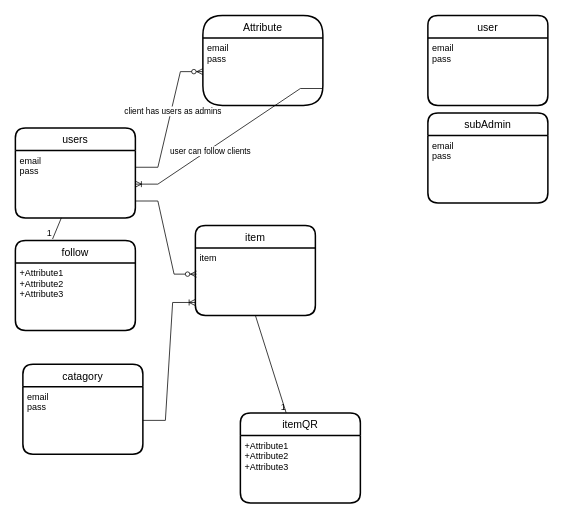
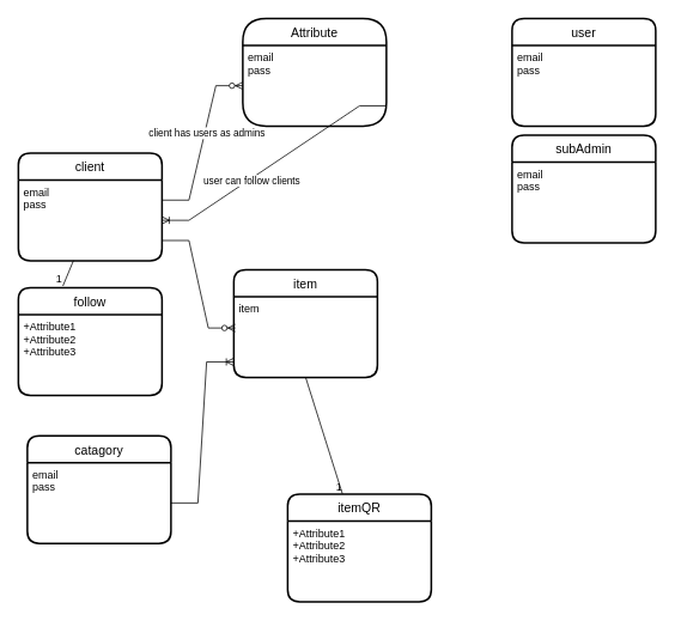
  <mxCell id="0" />
  <mxCell id="1" parent="0" />
  <mxCell id="2" value="Attribute" style="swimlane;childLayout=stackLayout;horizontal=1;startSize=30;horizontalStack=0;rounded=1;fontSize=14;fontStyle=0;strokeWidth=2;resizeParent=0;resizeLast=1;shadow=0;dashed=0;align=center;arcSize=29;" vertex="1" parent="1"><mxGeometry x="270" y="20" width="160" height="120" as="geometry" /></mxCell>
  <mxCell id="3" value="email&#10;pass&#10;" style="align=left;strokeColor=none;fillColor=none;spacingLeft=4;fontSize=12;verticalAlign=top;resizable=0;rotatable=0;part=1;" vertex="1" parent="2"><mxGeometry y="30" width="160" height="90" as="geometry" /></mxCell>
  <mxCell id="4" value="user" style="swimlane;childLayout=stackLayout;horizontal=1;startSize=30;horizontalStack=0;rounded=1;fontSize=14;fontStyle=0;strokeWidth=2;resizeParent=0;resizeLast=1;shadow=0;dashed=0;align=center;" vertex="1" parent="1"><mxGeometry x="570" y="20" width="160" height="120" as="geometry" /></mxCell>
  <mxCell id="5" value="email&#10;pass&#10;" style="align=left;strokeColor=none;fillColor=none;spacingLeft=4;fontSize=12;verticalAlign=top;resizable=0;rotatable=0;part=1;" vertex="1" parent="4"><mxGeometry y="30" width="160" height="90" as="geometry" /></mxCell>
- <mxCell id="6" value="users" style="swimlane;childLayout=stackLayout;horizontal=1;startSize=30;horizontalStack=0;rounded=1;fontSize=14;fontStyle=0;strokeWidth=2;resizeParent=0;resizeLast=1;shadow=0;dashed=0;align=center;" vertex="1" parent="1"><mxGeometry x="20" y="170" width="160" height="120" as="geometry" /></mxCell>
+ <mxCell id="6" value="client" style="swimlane;childLayout=stackLayout;horizontal=1;startSize=30;horizontalStack=0;rounded=1;fontSize=14;fontStyle=0;strokeWidth=2;resizeParent=0;resizeLast=1;shadow=0;dashed=0;align=center;" vertex="1" parent="1"><mxGeometry x="20" y="170" width="160" height="120" as="geometry" /></mxCell>
  <mxCell id="7" value="email&#10;pass&#10;" style="align=left;strokeColor=none;fillColor=none;spacingLeft=4;fontSize=12;verticalAlign=top;resizable=0;rotatable=0;part=1;" vertex="1" parent="6"><mxGeometry y="30" width="160" height="90" as="geometry" /></mxCell>
  <mxCell id="8" value="item" style="swimlane;childLayout=stackLayout;horizontal=1;startSize=30;horizontalStack=0;rounded=1;fontSize=14;fontStyle=0;strokeWidth=2;resizeParent=0;resizeLast=1;shadow=0;dashed=0;align=center;" vertex="1" parent="1"><mxGeometry x="260" y="300" width="160" height="120" as="geometry" /></mxCell>
  <mxCell id="9" value="item" style="align=left;strokeColor=none;fillColor=none;spacingLeft=4;fontSize=12;verticalAlign=top;resizable=0;rotatable=0;part=1;" vertex="1" parent="8"><mxGeometry y="30" width="160" height="90" as="geometry" /></mxCell>
  <mxCell id="10" value="catagory" style="swimlane;childLayout=stackLayout;horizontal=1;startSize=30;horizontalStack=0;rounded=1;fontSize=14;fontStyle=0;strokeWidth=2;resizeParent=0;resizeLast=1;shadow=0;dashed=0;align=center;" vertex="1" parent="1"><mxGeometry x="30" y="485" width="160" height="120" as="geometry" /></mxCell>
  <mxCell id="11" value="email&#10;pass&#10;" style="align=left;strokeColor=none;fillColor=none;spacingLeft=4;fontSize=12;verticalAlign=top;resizable=0;rotatable=0;part=1;" vertex="1" parent="10"><mxGeometry y="30" width="160" height="90" as="geometry" /></mxCell>
  <mxCell id="12" value="itemQR" style="swimlane;childLayout=stackLayout;horizontal=1;startSize=30;horizontalStack=0;rounded=1;fontSize=14;fontStyle=0;strokeWidth=2;resizeParent=0;resizeLast=1;shadow=0;dashed=0;align=center;" vertex="1" parent="1"><mxGeometry x="320" y="550" width="160" height="120" as="geometry" /></mxCell>
  <mxCell id="13" value="+Attribute1&#10;+Attribute2&#10;+Attribute3" style="align=left;strokeColor=none;fillColor=none;spacingLeft=4;fontSize=12;verticalAlign=top;resizable=0;rotatable=0;part=1;" vertex="1" parent="12"><mxGeometry y="30" width="160" height="90" as="geometry" /></mxCell>
  <mxCell id="14" value="subAdmin" style="swimlane;childLayout=stackLayout;horizontal=1;startSize=30;horizontalStack=0;rounded=1;fontSize=14;fontStyle=0;strokeWidth=2;resizeParent=0;resizeLast=1;shadow=0;dashed=0;align=center;" vertex="1" parent="1"><mxGeometry x="570" y="150" width="160" height="120" as="geometry" /></mxCell>
  <mxCell id="15" value="email&#10;pass&#10;" style="align=left;strokeColor=none;fillColor=none;spacingLeft=4;fontSize=12;verticalAlign=top;resizable=0;rotatable=0;part=1;" vertex="1" parent="14"><mxGeometry y="30" width="160" height="90" as="geometry" /></mxCell>
  <mxCell id="16" value="" style="edgeStyle=entityRelationEdgeStyle;fontSize=12;html=1;endArrow=ERzeroToMany;endFill=1;rounded=0;exitX=1;exitY=0.75;exitDx=0;exitDy=0;entryX=0.01;entryY=0.389;entryDx=0;entryDy=0;entryPerimeter=0;" edge="1" parent="1" source="7" target="9"><mxGeometry width="100" height="100" relative="1" as="geometry"><mxPoint x="330" y="440" as="sourcePoint" /><mxPoint x="430" y="340" as="targetPoint" /></mxGeometry></mxCell>
  <mxCell id="17" value="" style="edgeStyle=entityRelationEdgeStyle;fontSize=12;html=1;endArrow=ERoneToMany;rounded=0;entryX=-0.002;entryY=0.809;entryDx=0;entryDy=0;entryPerimeter=0;" edge="1" parent="1" source="11" target="9"><mxGeometry width="100" height="100" relative="1" as="geometry"><mxPoint x="330" y="440" as="sourcePoint" /><mxPoint x="430" y="340" as="targetPoint" /></mxGeometry></mxCell>
  <mxCell id="18" value="" style="endArrow=none;html=1;rounded=0;exitX=0.5;exitY=1;exitDx=0;exitDy=0;" edge="1" parent="1" source="9" target="12"><mxGeometry relative="1" as="geometry"><mxPoint x="300" y="590" as="sourcePoint" /><mxPoint x="460" y="590" as="targetPoint" /></mxGeometry></mxCell>
  <mxCell id="19" value="1" style="resizable=0;html=1;align=right;verticalAlign=bottom;" connectable="0" vertex="1" parent="18"><mxGeometry x="1" relative="1" as="geometry" /></mxCell>
  <mxCell id="20" value="follow" style="swimlane;childLayout=stackLayout;horizontal=1;startSize=30;horizontalStack=0;rounded=1;fontSize=14;fontStyle=0;strokeWidth=2;resizeParent=0;resizeLast=1;shadow=0;dashed=0;align=center;" vertex="1" parent="1"><mxGeometry x="20" y="320" width="160" height="120" as="geometry" /></mxCell>
  <mxCell id="21" value="+Attribute1&#10;+Attribute2&#10;+Attribute3" style="align=left;strokeColor=none;fillColor=none;spacingLeft=4;fontSize=12;verticalAlign=top;resizable=0;rotatable=0;part=1;" vertex="1" parent="20"><mxGeometry y="30" width="160" height="90" as="geometry" /></mxCell>
  <mxCell id="22" value="" style="endArrow=none;html=1;rounded=0;entryX=0.31;entryY=-0.015;entryDx=0;entryDy=0;entryPerimeter=0;" edge="1" parent="1" source="7" target="20"><mxGeometry relative="1" as="geometry"><mxPoint x="350" y="490" as="sourcePoint" /><mxPoint x="382.308" y="560" as="targetPoint" /></mxGeometry></mxCell>
  <mxCell id="23" value="1" style="resizable=0;html=1;align=right;verticalAlign=bottom;" connectable="0" vertex="1" parent="22"><mxGeometry x="1" relative="1" as="geometry" /></mxCell>
  <mxCell id="24" value="" style="edgeStyle=entityRelationEdgeStyle;fontSize=12;html=1;endArrow=ERzeroToMany;endFill=1;rounded=0;exitX=1;exitY=0.25;exitDx=0;exitDy=0;" edge="1" parent="1" source="7" target="3"><mxGeometry width="100" height="100" relative="1" as="geometry"><mxPoint x="220" y="160" as="sourcePoint" /><mxPoint x="320" y="60" as="targetPoint" /></mxGeometry></mxCell>
  <mxCell id="25" value="client has users as admins" style="edgeLabel;html=1;align=center;verticalAlign=middle;resizable=0;points=[];" vertex="1" connectable="0" parent="24"><mxGeometry x="0.131" y="-2" relative="1" as="geometry"><mxPoint as="offset" /></mxGeometry></mxCell>
  <mxCell id="26" value="" style="edgeStyle=entityRelationEdgeStyle;fontSize=12;html=1;endArrow=ERoneToMany;rounded=0;exitX=1;exitY=0.75;exitDx=0;exitDy=0;entryX=1;entryY=0.5;entryDx=0;entryDy=0;" edge="1" parent="1" source="3" target="7"><mxGeometry width="100" height="100" relative="1" as="geometry"><mxPoint x="310" y="250" as="sourcePoint" /><mxPoint x="410" y="150" as="targetPoint" /></mxGeometry></mxCell>
  <mxCell id="27" value="user can follow clients" style="edgeLabel;html=1;align=center;verticalAlign=middle;resizable=0;points=[];" vertex="1" connectable="0" parent="26"><mxGeometry x="0.218" y="2" relative="1" as="geometry"><mxPoint as="offset" /></mxGeometry></mxCell>
